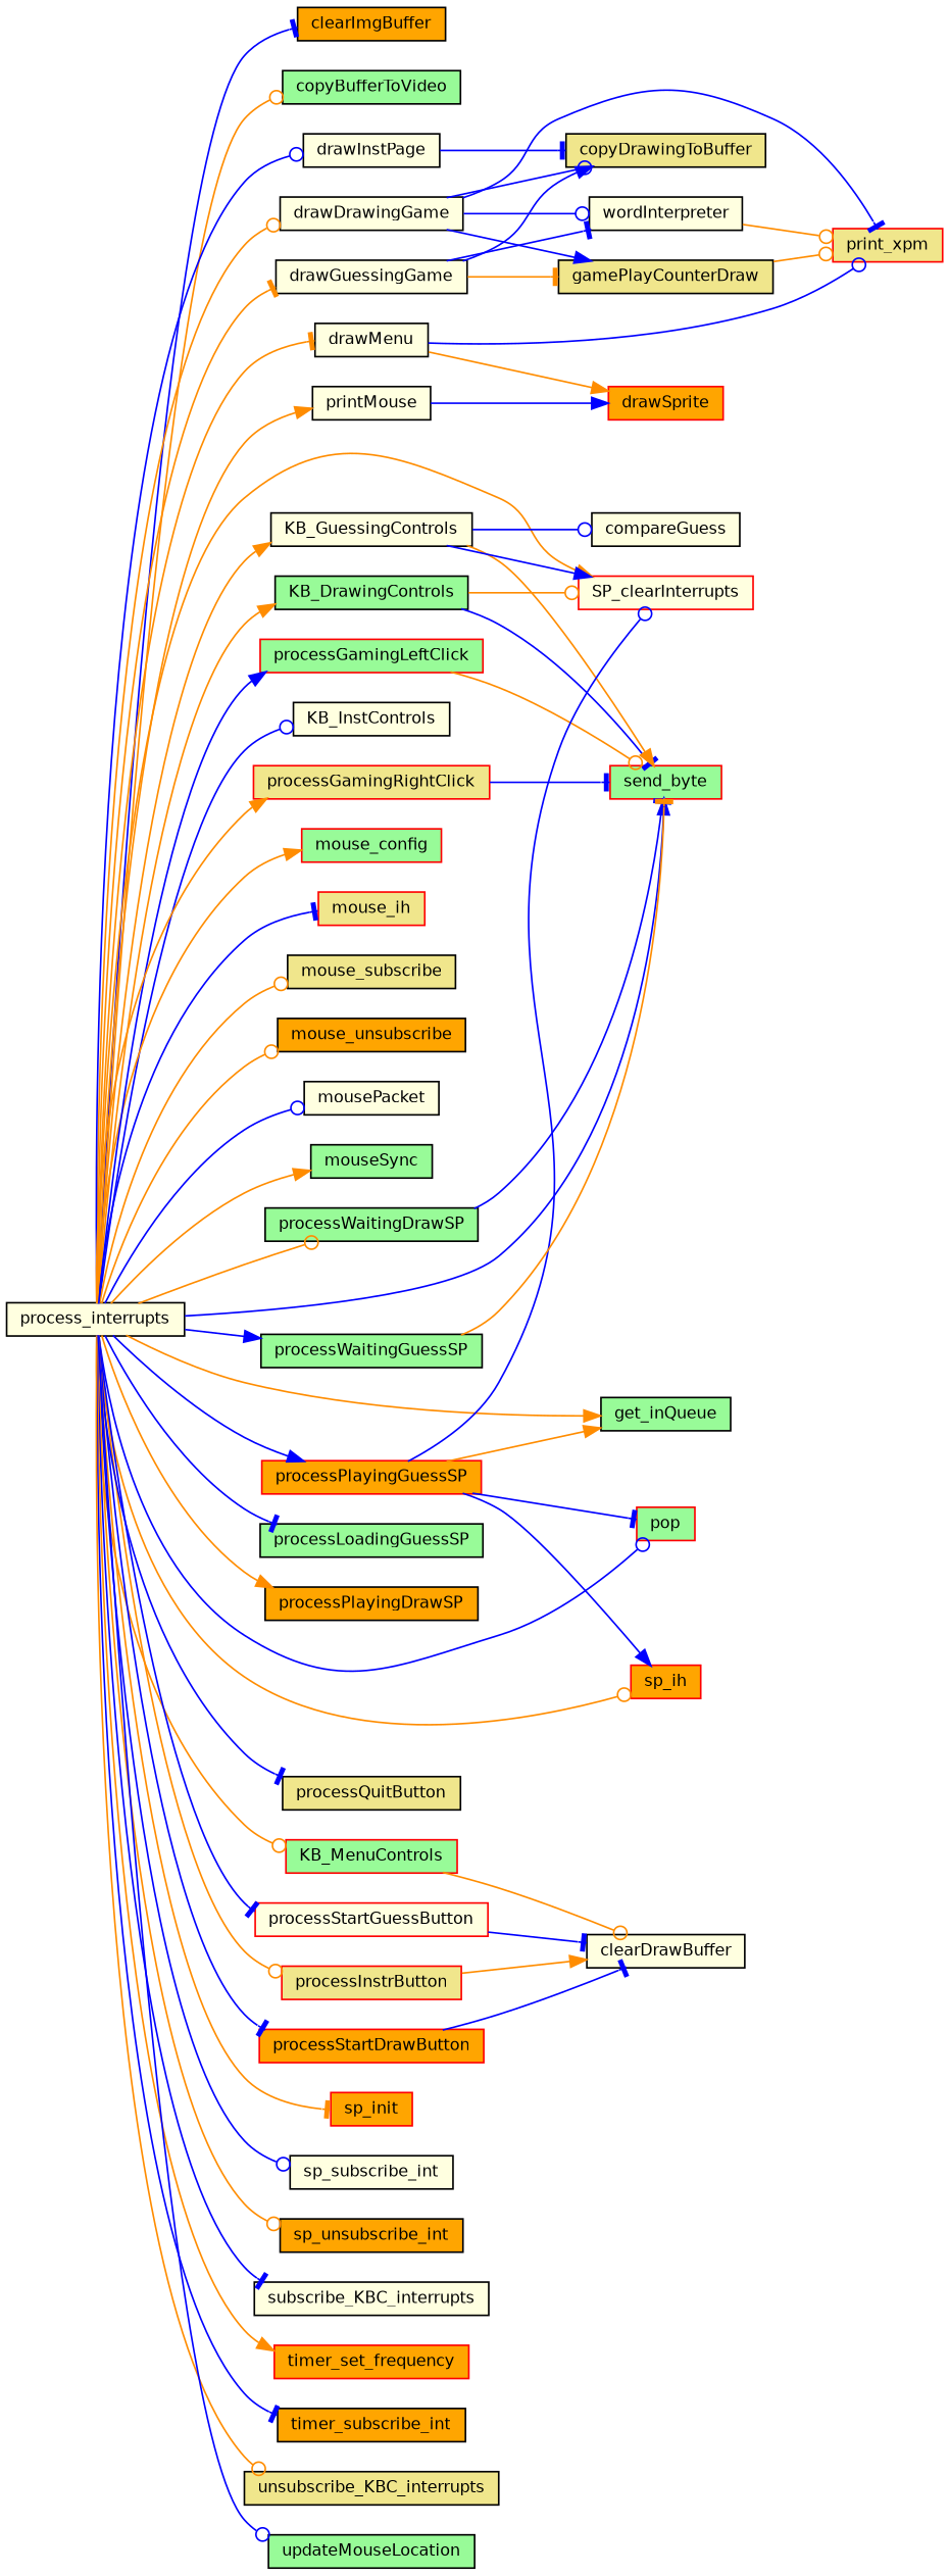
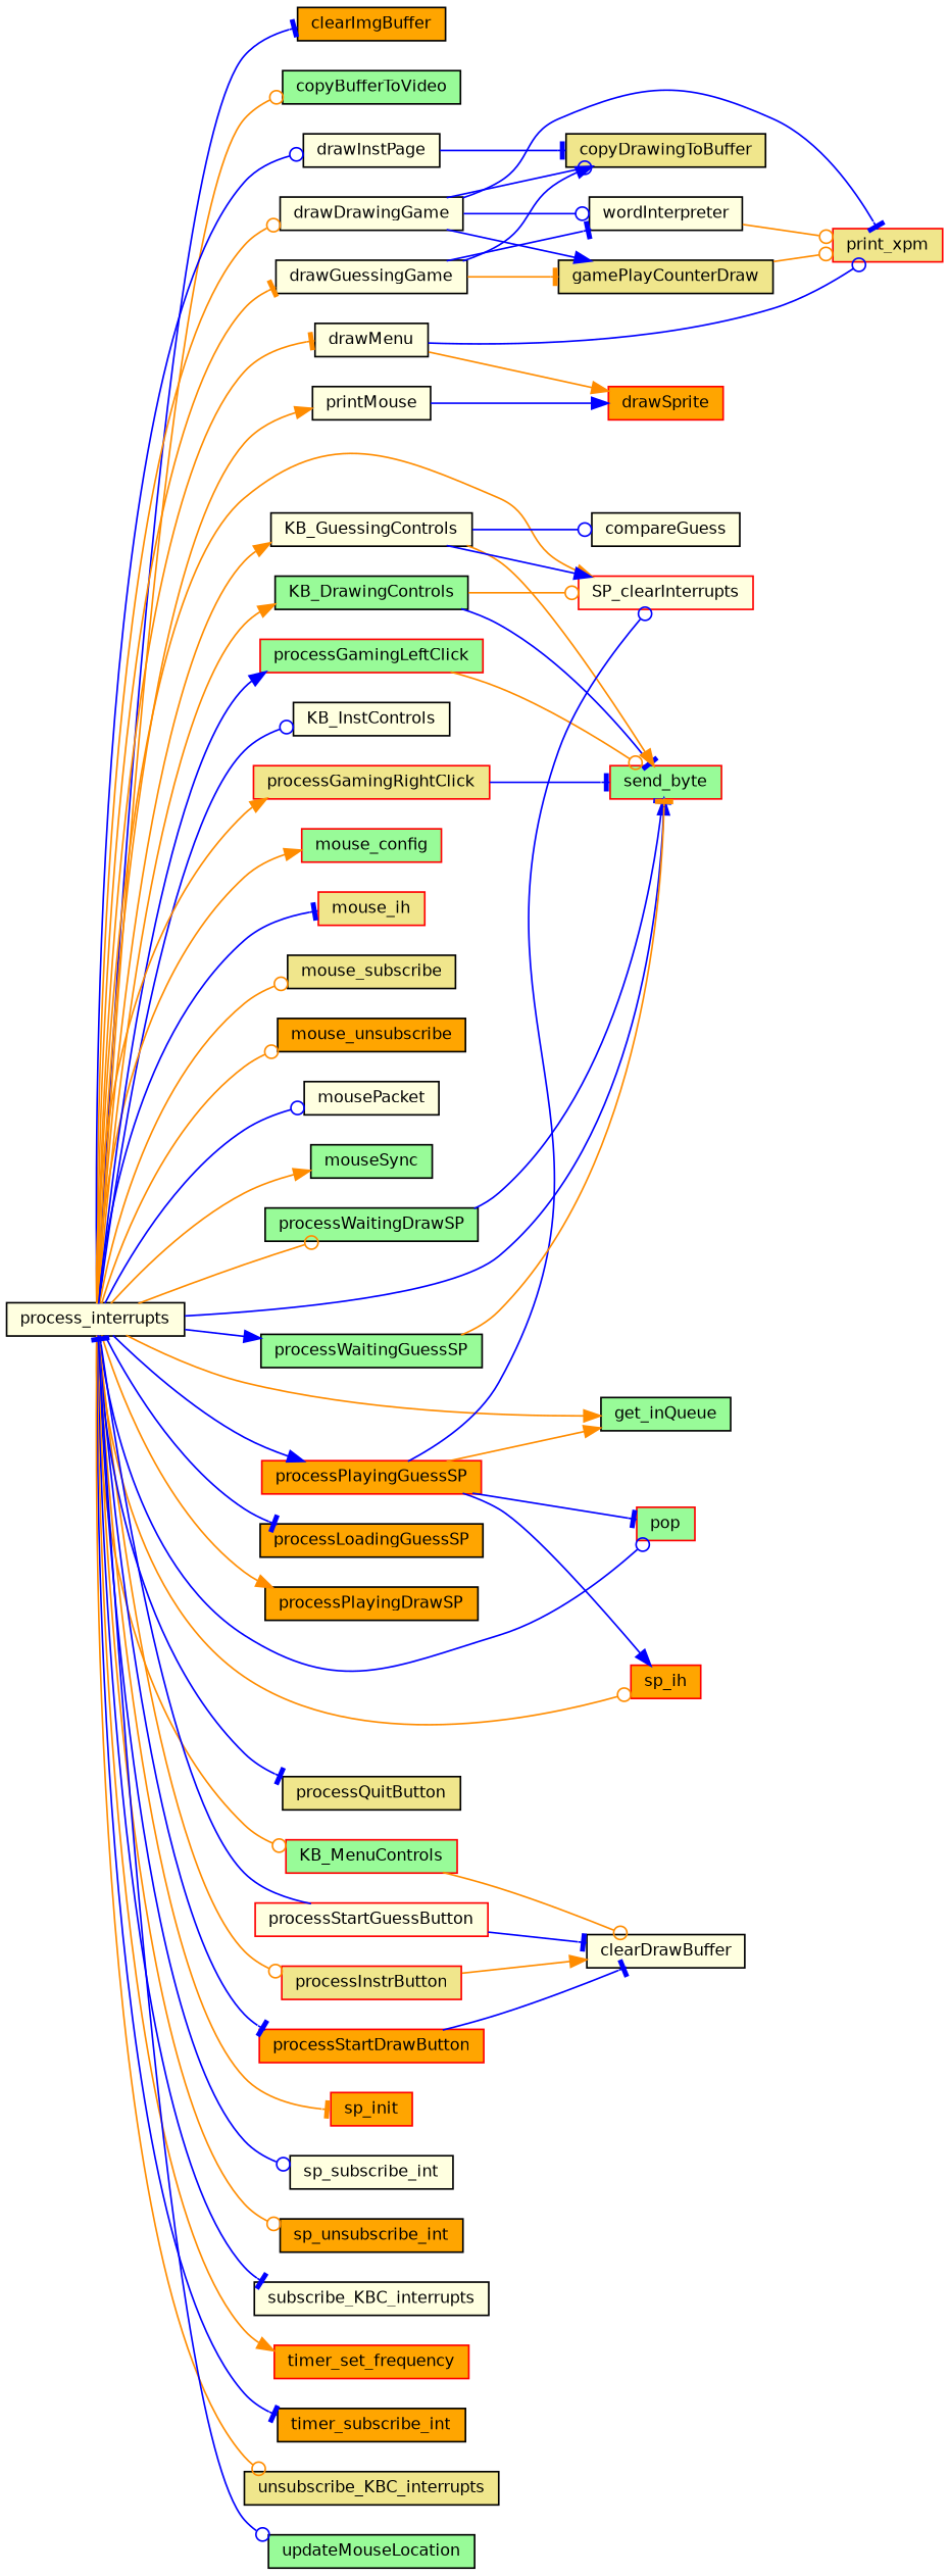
  digraph {
    rankdir=LR
    node [color=black fillcolor=lightyellow fontname=Helvetica fontsize=10 shape=record style=filled]
    edge [arrowhead=odot color=blue fontname=Helvetica fontsize=10 labelfontname=Helvetica labelfontsize=10 style=solid]
    n1 [fontcolor=black height=0.2 label=process_interrupts width=0.4]
    n2 [fillcolor=orange height=0.2 label=clearImgBuffer width=0.4]
    n3 [fillcolor=palegreen height=0.2 label=copyBufferToVideo width=0.4]
    n4 [height=0.2 label=drawDrawingGame width=0.4]
    n5 [height=0.2 label=drawGuessingGame width=0.4]
    n6 [height=0.2 label=drawInstPage width=0.4]
    n7 [height=0.2 label=drawMenu width=0.4]
    n8 [fillcolor=palegreen height=0.2 label=get_inQueue width=0.4]
    n9 [fillcolor=palegreen height=0.2 label=KB_DrawingControls width=0.4]
    n10 [color=red fillcolor=palegreen height=0.2 label=send_byte width=0.4]
    n11 [color=red height=0.2 label=SP_clearInterrupts width=0.4]
    n12 [height=0.2 label=KB_GuessingControls width=0.4]
    n13 [height=0.2 label=KB_InstControls width=0.4]
    n14 [color=red fillcolor=palegreen height=0.2 label=KB_MenuControls width=0.4]
    n15 [color=red fillcolor=palegreen height=0.2 label=mouse_config width=0.4]
    n16 [color=red fillcolor=khaki height=0.2 label=mouse_ih width=0.4]
    n17 [fillcolor=khaki height=0.2 label=mouse_subscribe width=0.4]
    n18 [fillcolor=orange height=0.2 label=mouse_unsubscribe width=0.4]
    n19 [height=0.2 label=mousePacket width=0.4]
    n20 [fillcolor=palegreen height=0.2 label=mouseSync width=0.4]
    n21 [color=red fillcolor=palegreen height=0.2 label=pop width=0.4]
    n22 [height=0.2 label=printMouse width=0.4]
    n23 [color=red fillcolor=palegreen height=0.2 label=processGamingLeftClick width=0.4]
    n24 [color=red fillcolor=khaki height=0.2 label=processGamingRightClick width=0.4]
    n25 [color=red fillcolor=khaki height=0.2 label=processInstrButton width=0.4]
-   n26 [fillcolor=palegreen height=0.2 label=processLoadingGuessSP width=0.4]
+   n26 [fillcolor=orange height=0.2 label=processLoadingGuessSP width=0.4]
    n27 [fillcolor=orange height=0.2 label=processPlayingDrawSP width=0.4]
    n28 [color=red fillcolor=orange height=0.2 label=processPlayingGuessSP width=0.4]
    n29 [color=red fillcolor=orange height=0.2 label=sp_ih width=0.4]
    n30 [fillcolor=khaki height=0.2 label=processQuitButton width=0.4]
    n31 [color=red fillcolor=orange height=0.2 label=processStartDrawButton width=0.4]
    n32 [color=red height=0.2 label=processStartGuessButton width=0.4]
    n33 [fillcolor=palegreen height=0.2 label=processWaitingDrawSP width=0.4]
    n34 [fillcolor=palegreen height=0.2 label=processWaitingGuessSP width=0.4]
    n35 [color=red fillcolor=orange height=0.2 label=sp_init width=0.4]
    n36 [height=0.2 label=sp_subscribe_int width=0.4]
    n37 [fillcolor=orange height=0.2 label=sp_unsubscribe_int width=0.4]
    n38 [height=0.2 label=subscribe_KBC_interrupts width=0.4]
    n39 [color=red fillcolor=orange height=0.2 label=timer_set_frequency width=0.4]
    n40 [fillcolor=orange height=0.2 label=timer_subscribe_int width=0.4]
    n41 [fillcolor=khaki height=0.2 label=unsubscribe_KBC_interrupts width=0.4]
    n42 [fillcolor=palegreen height=0.2 label=updateMouseLocation width=0.4]
    n43 [fillcolor=khaki height=0.2 label=copyDrawingToBuffer width=0.4]
    n44 [fillcolor=khaki height=0.2 label=gamePlayCounterDraw width=0.4]
    n45 [color=red fillcolor=khaki height=0.2 label=print_xpm width=0.4]
    n46 [height=0.2 label=wordInterpreter width=0.4]
    n47 [color=red fillcolor=orange height=0.2 label=drawSprite width=0.4]
    n48 [height=0.2 label=compareGuess width=0.4]
    n49 [height=0.2 label=clearDrawBuffer width=0.4]
    n1 -> n2 [arrowhead=tee]
    n1 -> n3 [color=darkorange]
    n1 -> n4 [color=darkorange]
    n1 -> n5 [arrowhead=tee color=darkorange]
    n1 -> n6
    n1 -> n7 [arrowhead=tee color=darkorange]
    n1 -> n8 [arrowhead=normal color=darkorange]
    n1 -> n9 [arrowhead=normal color=darkorange]
    n1 -> n10 [arrowhead=normal]
    n1 -> n11 [arrowhead=normal color=darkorange]
    n1 -> n12 [arrowhead=normal color=darkorange]
    n1 -> n13
    n1 -> n14 [color=darkorange]
    n1 -> n15 [arrowhead=normal color=darkorange]
    n1 -> n16 [arrowhead=tee]
    n1 -> n17 [color=darkorange]
    n1 -> n18 [color=darkorange]
    n1 -> n19
    n1 -> n20 [arrowhead=normal color=darkorange]
    n1 -> n21
    n1 -> n22 [arrowhead=normal color=darkorange]
    n1 -> n23 [arrowhead=normal]
    n1 -> n24 [arrowhead=normal color=darkorange]
    n1 -> n25 [color=darkorange]
    n1 -> n26 [arrowhead=tee]
    n1 -> n27 [arrowhead=normal color=darkorange]
    n1 -> n28 [arrowhead=normal]
    n1 -> n29 [color=darkorange]
    n1 -> n30 [arrowhead=tee]
    n1 -> n31 [arrowhead=tee]
-   n1 -> n32 [arrowhead=tee]
+   n32 -> n1 [arrowhead=tee]
    n1 -> n33 [color=darkorange]
    n1 -> n34 [arrowhead=normal]
    n1 -> n35 [arrowhead=tee color=darkorange]
    n1 -> n36
    n1 -> n37 [color=darkorange]
    n1 -> n38 [arrowhead=tee]
    n1 -> n39 [arrowhead=normal color=darkorange]
    n1 -> n40 [arrowhead=tee]
    n1 -> n41 [color=darkorange]
    n1 -> n42
    n4 -> n43
    n4 -> n44 [arrowhead=normal]
    n4 -> n45 [arrowhead=tee]
    n4 -> n46
    n5 -> n43 [arrowhead=normal]
    n5 -> n44 [arrowhead=tee color=darkorange]
    n5 -> n46 [arrowhead=tee]
    n6 -> n43 [arrowhead=tee]
    n7 -> n45
    n7 -> n47 [arrowhead=normal color=darkorange]
    n9 -> n10 [arrowhead=tee]
    n9 -> n11 [color=darkorange]
    n12 -> n10 [arrowhead=normal color=darkorange]
    n12 -> n11 [arrowhead=normal]
    n12 -> n48
    n14 -> n49 [color=darkorange]
    n22 -> n47 [arrowhead=normal]
    n23 -> n10 [color=darkorange]
    n24 -> n10 [arrowhead=tee]
    n25 -> n49 [arrowhead=normal color=darkorange]
    n28 -> n8 [arrowhead=normal color=darkorange]
    n28 -> n11
    n28 -> n21 [arrowhead=tee]
    n28 -> n29 [arrowhead=normal]
    n31 -> n49 [arrowhead=tee]
    n32 -> n49 [arrowhead=tee]
    n33 -> n10 [arrowhead=tee]
    n34 -> n10 [arrowhead=tee color=darkorange]
    n44 -> n45 [color=darkorange]
    n46 -> n45 [color=darkorange]
  }
